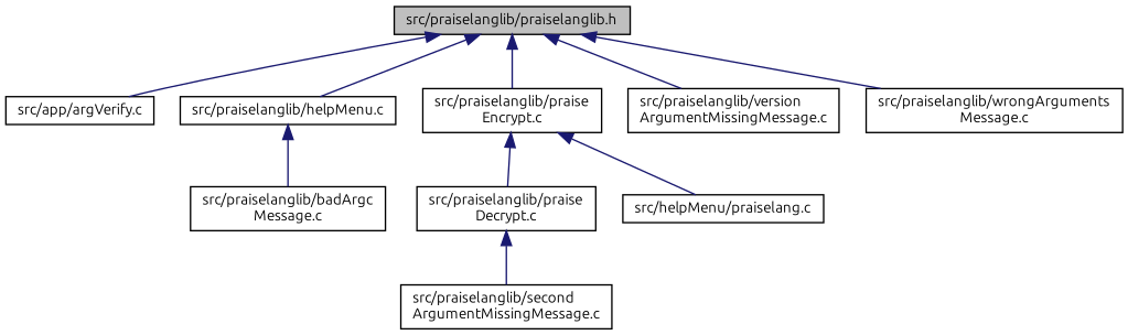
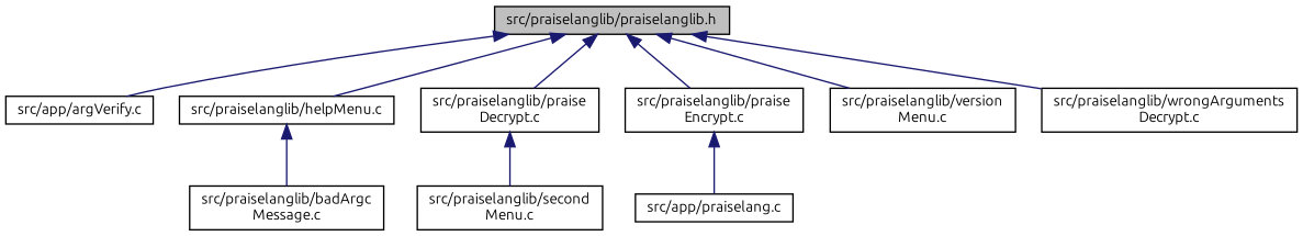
  digraph {
    fontname=Ubuntu
    node [color=black fillcolor=white fontname=Ubuntu fontsize=10 shape=record style=filled]
    edge [color=midnightblue dir=back fontname=Ubuntu fontsize=10 labelfontname=Helvetica labelfontsize=10 style=solid]
    n1 [fillcolor=grey75 fontcolor=black height=0.2 label="src/praiselanglib/praiselanglib.h" width=0.4]
    n2 [height=0.2 label="src/app/argVerify.c" width=0.4]
    n3 [height=0.2 label="src/praiselanglib/helpMenu.c" width=0.4]
    n4 [height=0.2 label="src/praiselanglib/praise\lDecrypt.c" width=0.4]
    n5 [height=0.2 label="src/praiselanglib/praise\lEncrypt.c" width=0.4]
-   n6 [height=0.2 label="src/praiselanglib/version\lArgumentMissingMessage.c" width=0.4]
-   n7 [height=0.2 label="src/praiselanglib/wrongArguments\lMessage.c" width=0.4]
-   n8 [height=0.2 label="src/helpMenu/praiselang.c" width=0.4]
+   n6 [height=0.2 label="src/praiselanglib/version\lMenu.c" width=0.4]
+   n7 [height=0.2 label="src/praiselanglib/wrongArguments\lDecrypt.c" width=0.4]
+   n8 [height=0.2 label="src/app/praiselang.c" width=0.4]
    n9 [height=0.2 label="src/praiselanglib/badArgc\lMessage.c" width=0.4]
-   n10 [height=0.2 label="src/praiselanglib/second\lArgumentMissingMessage.c" width=0.4]
+   n10 [height=0.2 label="src/praiselanglib/second\lMenu.c" width=0.4]
    n1 -> n2
    n1 -> n3
-   n5 -> n4
+   n1 -> n4
    n1 -> n5
    n1 -> n6
    n1 -> n7
    n3 -> n9
    n4 -> n10
    n5 -> n8
  }
